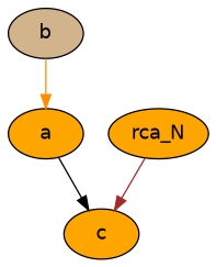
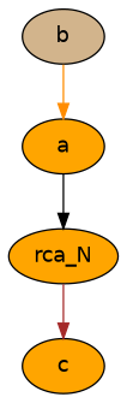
  strict digraph {
    fontname="DejaVu Sans"
    node [complexity=4 fillcolor=orange fontname="DejaVu Sans" importance=0.343749980399 rank=0.0859374950998 style=filled]
    edge [fontname="DejaVu Sans"]
    c [complexity=0 importance=0.218749901996 rank=0.0]
    a
    b [fillcolor=tan]
    rca_N
-   a -> c [color=black]
+   a -> rca_N [color=black]
    b -> a [color=darkorange]
    rca_N -> c [color=brown]
  }
